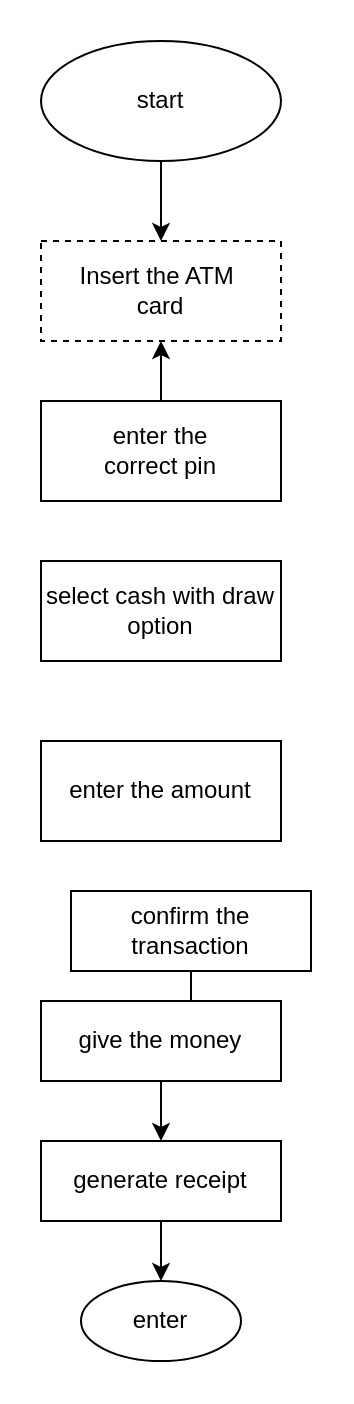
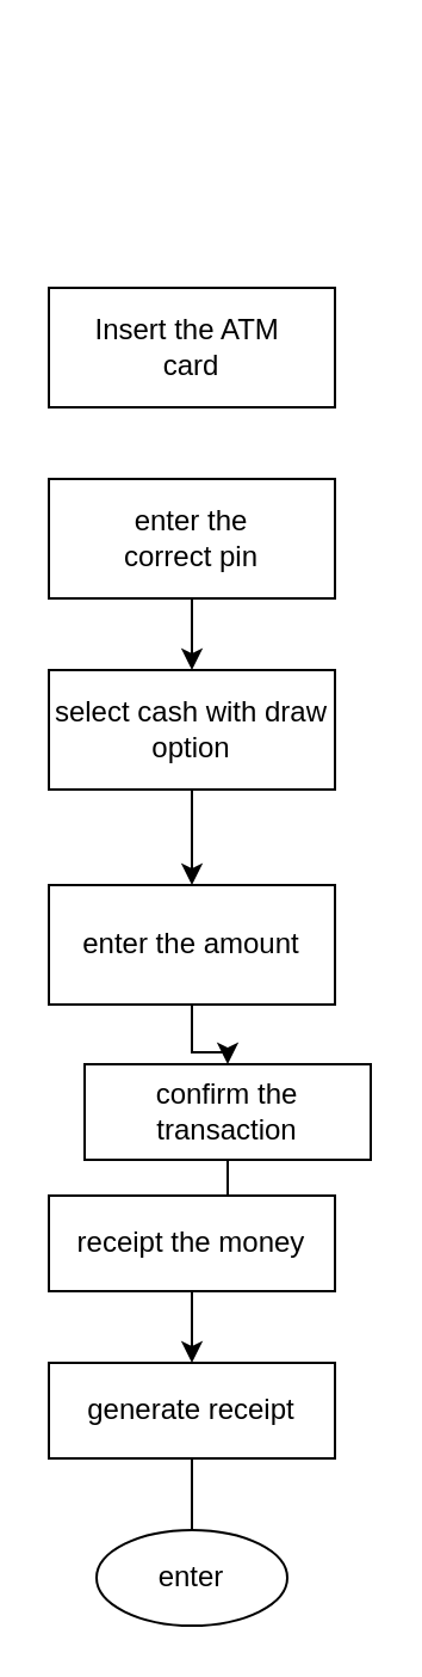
  <mxCell id="0" />
  <mxCell id="1" parent="0" />
- <mxCell id="2" value="" style="edgeStyle=orthogonalEdgeStyle;rounded=0;orthogonalLoop=1;jettySize=auto;html=1;" edge="1" parent="1" source="3" target="4"><mxGeometry relative="1" as="geometry" /></mxCell>
- <mxCell id="3" value="start" style="ellipse;whiteSpace=wrap;html=1;" vertex="1" parent="1"><mxGeometry x="20" y="20" width="120" height="60" as="geometry" /></mxCell>
- <mxCell id="4" value="Insert the ATM&amp;nbsp;&lt;br&gt;card" style="whiteSpace=wrap;html=1;dashed=1;" vertex="1" parent="1"><mxGeometry x="20" y="120" width="120" height="50" as="geometry" /></mxCell>
- <mxCell id="5" value="" style="edgeStyle=orthogonalEdgeStyle;rounded=0;orthogonalLoop=1;jettySize=auto;html=1;" edge="1" parent="1" source="6" target="4"><mxGeometry relative="1" as="geometry" /></mxCell>
+ <mxCell id="4" value="Insert the ATM&amp;nbsp;&lt;br&gt;card" style="whiteSpace=wrap;html=1;" vertex="1" parent="1"><mxGeometry x="20" y="120" width="120" height="50" as="geometry" /></mxCell>
+ <mxCell id="5" value="" style="edgeStyle=orthogonalEdgeStyle;rounded=0;orthogonalLoop=1;jettySize=auto;html=1;" edge="1" parent="1" source="6" target="8"><mxGeometry relative="1" as="geometry" /></mxCell>
  <mxCell id="6" value="enter the&lt;br&gt;correct pin" style="whiteSpace=wrap;html=1;" vertex="1" parent="1"><mxGeometry x="20" y="200" width="120" height="50" as="geometry" /></mxCell>
+ <mxCell id="7" value="" style="edgeStyle=orthogonalEdgeStyle;rounded=0;orthogonalLoop=1;jettySize=auto;html=1;" edge="1" parent="1" source="8" target="10"><mxGeometry relative="1" as="geometry" /></mxCell>
  <mxCell id="8" value="select cash with draw option" style="whiteSpace=wrap;html=1;" vertex="1" parent="1"><mxGeometry x="20" y="280" width="120" height="50" as="geometry" /></mxCell>
+ <mxCell id="9" value="" style="edgeStyle=orthogonalEdgeStyle;rounded=0;orthogonalLoop=1;jettySize=auto;html=1;" edge="1" parent="1" source="10" target="12"><mxGeometry relative="1" as="geometry" /></mxCell>
  <mxCell id="10" value="enter the amount" style="whiteSpace=wrap;html=1;" vertex="1" parent="1"><mxGeometry x="20" y="370" width="120" height="50" as="geometry" /></mxCell>
  <mxCell id="11" value="" style="edgeStyle=orthogonalEdgeStyle;rounded=0;orthogonalLoop=1;jettySize=auto;html=1;" edge="1" parent="1" source="12" target="14"><mxGeometry relative="1" as="geometry" /></mxCell>
  <mxCell id="12" value="confirm the transaction" style="whiteSpace=wrap;html=1;" vertex="1" parent="1"><mxGeometry x="35" y="445" width="120" height="40" as="geometry" /></mxCell>
  <mxCell id="13" value="" style="edgeStyle=orthogonalEdgeStyle;rounded=0;orthogonalLoop=1;jettySize=auto;html=1;" edge="1" parent="1" source="14" target="16"><mxGeometry relative="1" as="geometry" /></mxCell>
- <mxCell id="14" value="give the money" style="whiteSpace=wrap;html=1;" vertex="1" parent="1"><mxGeometry x="20" y="500" width="120" height="40" as="geometry" /></mxCell>
- <mxCell id="15" value="" style="edgeStyle=orthogonalEdgeStyle;rounded=0;orthogonalLoop=1;jettySize=auto;html=1;" edge="1" parent="1" source="16" target="17"><mxGeometry relative="1" as="geometry" /></mxCell>
+ <mxCell id="14" value="receipt the money" style="whiteSpace=wrap;html=1;" vertex="1" parent="1"><mxGeometry x="20" y="500" width="120" height="40" as="geometry" /></mxCell>
+ <mxCell id="15" value="" style="edgeStyle=orthogonalEdgeStyle;rounded=0;orthogonalLoop=1;jettySize=auto;html=1;endArrow=none;" edge="1" parent="1" source="16" target="17"><mxGeometry relative="1" as="geometry" /></mxCell>
  <mxCell id="16" value="generate receipt" style="whiteSpace=wrap;html=1;" vertex="1" parent="1"><mxGeometry x="20" y="570" width="120" height="40" as="geometry" /></mxCell>
  <mxCell id="17" value="enter" style="ellipse;whiteSpace=wrap;html=1;" vertex="1" parent="1"><mxGeometry x="40" y="640" width="80" height="40" as="geometry" /></mxCell>
